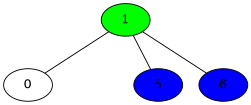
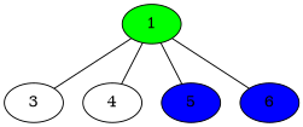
  graph {
    node [fillcolor=white style=filled]
    1 [fillcolor=green]
-   3 [label=0]
+   3
+   4
    5 [fillcolor=blue]
    6 [fillcolor=blue]
    1 -- 3
+   1 -- 4
    1 -- 5
    1 -- 6
  }
